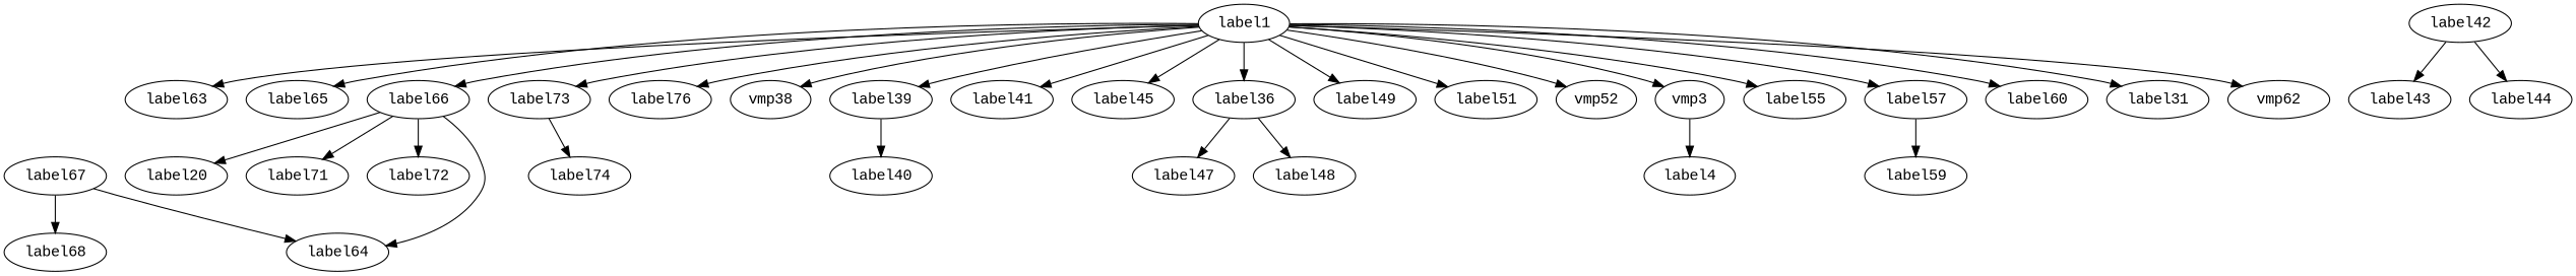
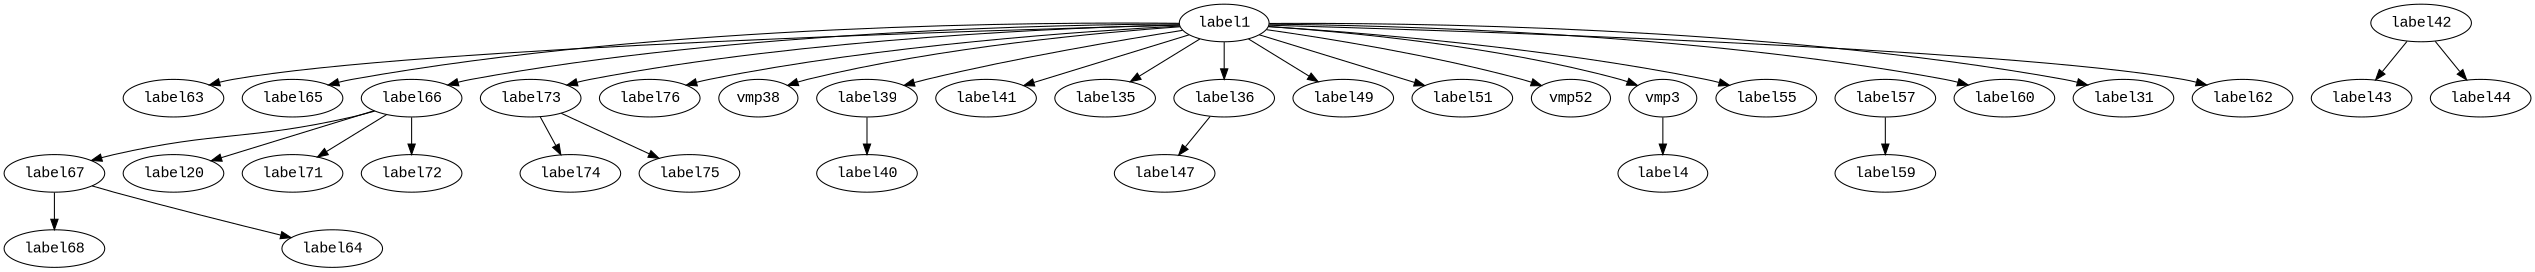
  digraph {
    fontname="Liberation Mono"
    node [fontname="Liberation Mono"]
    edge [fontname="Liberation Mono"]
    n1 [label=label1]
    n2 [label=label63]
    n3 [label=label65]
    n4 [label=label66]
    n5 [label=label73]
    n6 [label=label76]
    n7 [label=vmp38]
    n8 [label=label39]
    n9 [label=label41]
-   n10 [label=label45]
+   n10 [label=label35]
    n11 [label=label36]
    n12 [label=label49]
    n13 [label=label51]
    n14 [label=vmp52]
    n15 [label=vmp3]
    n16 [label=label55]
    n17 [label=label57]
    n18 [label=label60]
    n19 [label=label31]
-   n20 [label=vmp62]
+   n20 [label=label62]
    n21 [label=label67]
    n22 [label=label20]
    n23 [label=label71]
    n24 [label=label72]
    n25 [label=label74]
+   n26 [label=label75]
    n27 [label=label40]
    n28 [label=label42]
    n29 [label=label43]
    n30 [label=label44]
    n31 [label=label47]
-   n32 [label=label48]
    n33 [label=label4]
    n34 [label=label59]
    n35 [label=label64]
    n36 [label=label68]
    n1 -> n2
    n1 -> n3
    n1 -> n4
    n1 -> n5
    n1 -> n6
    n1 -> n7
    n1 -> n8
    n1 -> n9
    n1 -> n10
    n1 -> n11
    n1 -> n12
    n1 -> n13
    n1 -> n14
    n1 -> n15
    n1 -> n16
-   n1 -> n17
    n1 -> n18
    n1 -> n19
    n1 -> n20
-   n4 -> n35
+   n4 -> n21
    n4 -> n22
    n4 -> n23
    n4 -> n24
    n5 -> n25
+   n5 -> n26
    n8 -> n27
    n11 -> n31
-   n11 -> n32
    n15 -> n33
    n17 -> n34
    n21 -> n35
    n21 -> n36
    n28 -> n29
    n28 -> n30
  }
